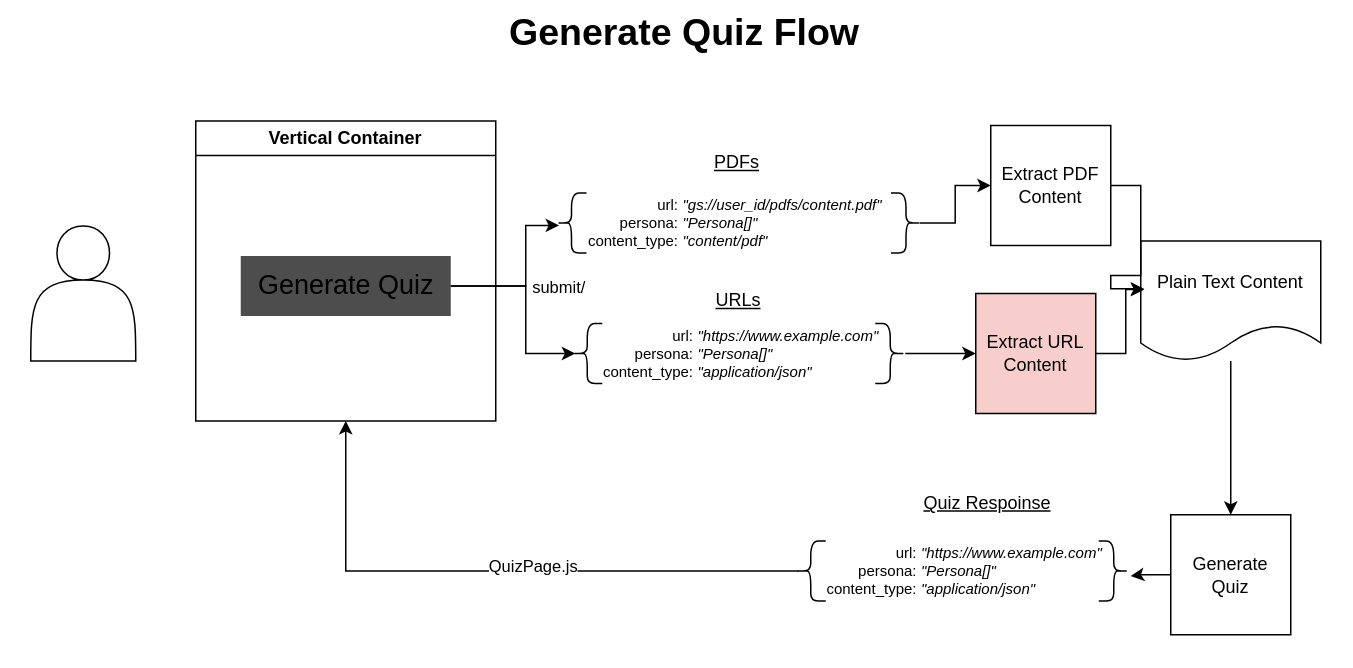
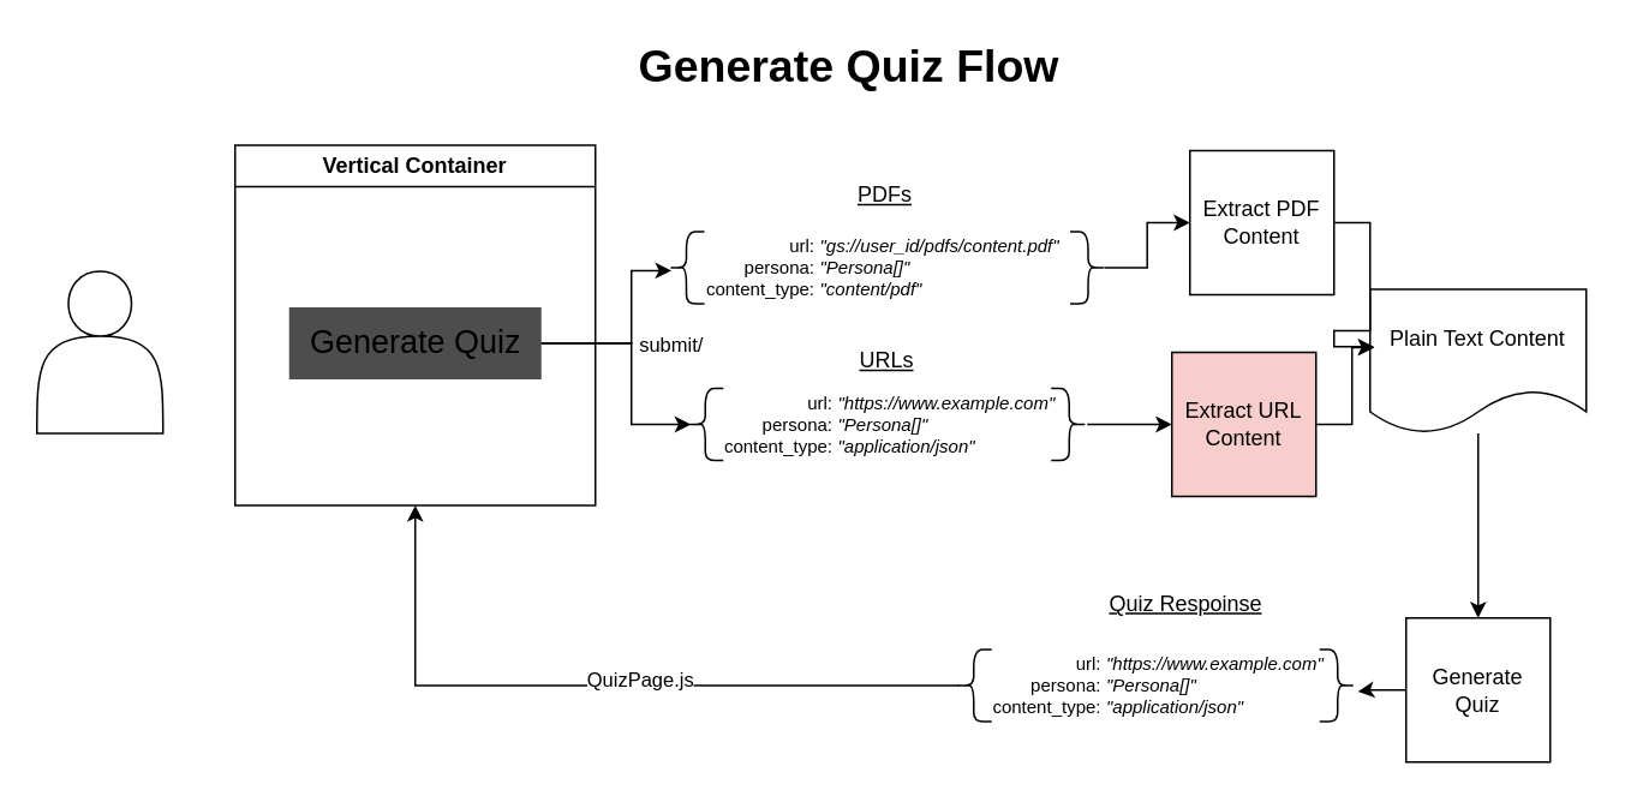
  <mxCell id="0" />
  <mxCell id="1" parent="0" />
  <mxCell id="2" value="" style="shape=actor;whiteSpace=wrap;html=1;" parent="1" vertex="1"><mxGeometry x="20" y="150" width="70" height="90" as="geometry" /></mxCell>
  <mxCell id="3" value="Vertical Container" style="swimlane;whiteSpace=wrap;html=1;fillColor=default;labelBackgroundColor=none;swimlaneFillColor=default;" parent="1" vertex="1"><mxGeometry x="130" y="80" width="200" height="200" as="geometry"><mxRectangle x="225" y="185" width="140" height="30" as="alternateBounds" /></mxGeometry></mxCell>
  <mxCell id="4" value="Generate Quiz" style="text;html=1;align=center;verticalAlign=middle;resizable=0;points=[];autosize=1;strokeColor=none;fillColor=#4D4D4D;fontSize=18;labelBackgroundColor=none;gradientColor=none;" parent="3" vertex="1"><mxGeometry x="30" y="90" width="140" height="40" as="geometry" /></mxCell>
  <mxCell id="5" style="edgeStyle=orthogonalEdgeStyle;rounded=0;orthogonalLoop=1;jettySize=auto;html=1;" parent="1" source="4" target="11" edge="1"><mxGeometry relative="1" as="geometry"><mxPoint x="440" y="190" as="targetPoint" /><Array as="points"><mxPoint x="350" y="190" /><mxPoint x="350" y="235" /></Array></mxGeometry></mxCell>
  <mxCell id="6" value="submit/" style="edgeLabel;html=1;align=center;verticalAlign=middle;resizable=0;points=[];" parent="5" vertex="1" connectable="0"><mxGeometry x="0.01" y="-2" relative="1" as="geometry"><mxPoint x="23" y="-15" as="offset" /></mxGeometry></mxCell>
  <mxCell id="7" value="" style="group" parent="1" vertex="1" connectable="0"><mxGeometry x="381" y="215" width="222" height="45" as="geometry" /></mxCell>
  <mxCell id="8" value="" style="shape=curlyBracket;whiteSpace=wrap;html=1;rounded=1;labelPosition=left;verticalLabelPosition=middle;align=right;verticalAlign=middle;" parent="7" vertex="1"><mxGeometry width="20" height="40" as="geometry" /></mxCell>
  <mxCell id="9" value="" style="group" parent="7" vertex="1" connectable="0"><mxGeometry x="22" width="200" height="45" as="geometry" /></mxCell>
  <mxCell id="10" value="" style="shape=curlyBracket;whiteSpace=wrap;html=1;rounded=1;flipH=1;labelPosition=right;verticalLabelPosition=middle;align=left;verticalAlign=middle;" parent="9" vertex="1"><mxGeometry x="180" width="20" height="40" as="geometry" /></mxCell>
  <mxCell id="11" value="&lt;div style=&quot;font-size: 10px;&quot;&gt;&lt;span style=&quot;font-size: 10px; background-color: initial;&quot;&gt;url:&lt;/span&gt;&lt;/div&gt;&lt;div style=&quot;font-size: 10px;&quot;&gt;&lt;div style=&quot;font-size: 10px;&quot;&gt;&lt;span style=&quot;background-color: initial; font-size: 10px;&quot;&gt;persona:&lt;/span&gt;&lt;/div&gt;&lt;div style=&quot;font-size: 10px;&quot;&gt;&lt;span style=&quot;background-color: initial; font-size: 10px;&quot;&gt;content_type:&lt;/span&gt;&lt;/div&gt;&lt;/div&gt;" style="text;html=1;align=right;verticalAlign=middle;resizable=0;points=[];autosize=1;strokeColor=none;fillColor=none;fontSize=10;labelBackgroundColor=none;gradientColor=none;fontStyle=0" parent="9" vertex="1"><mxGeometry x="-20" y="-5" width="80" height="50" as="geometry" /></mxCell>
  <mxCell id="12" value="&lt;div style=&quot;font-size: 10px;&quot;&gt;&lt;font style=&quot;font-size: 10px;&quot;&gt;&quot;https://www.example.com&quot;&lt;/font&gt;&lt;/div&gt;&lt;div style=&quot;font-size: 10px;&quot;&gt;&lt;font style=&quot;font-size: 10px;&quot;&gt;&quot;Persona[]&quot;&lt;/font&gt;&lt;/div&gt;&lt;div style=&quot;font-size: 10px;&quot;&gt;&lt;font style=&quot;font-size: 10px;&quot;&gt;&quot;application/json&quot;&lt;/font&gt;&lt;/div&gt;" style="text;html=1;align=left;verticalAlign=middle;resizable=0;points=[];autosize=1;strokeColor=none;fillColor=none;fontSize=10;labelBackgroundColor=none;gradientColor=none;fontStyle=2" parent="9" vertex="1"><mxGeometry x="60" y="-5" width="140" height="50" as="geometry" /></mxCell>
  <mxCell id="13" value="" style="shape=curlyBracket;whiteSpace=wrap;html=1;rounded=1;labelPosition=left;verticalLabelPosition=middle;align=right;verticalAlign=middle;" parent="1" vertex="1"><mxGeometry x="370.5" y="128" width="20" height="40" as="geometry" /></mxCell>
  <mxCell id="14" value="" style="shape=curlyBracket;whiteSpace=wrap;html=1;rounded=1;flipH=1;labelPosition=right;verticalLabelPosition=middle;align=left;verticalAlign=middle;" parent="1" vertex="1"><mxGeometry x="593.5" y="128" width="20" height="40" as="geometry" /></mxCell>
  <mxCell id="15" value="&lt;div style=&quot;font-size: 10px;&quot;&gt;&lt;span style=&quot;font-size: 10px; background-color: initial;&quot;&gt;url:&lt;/span&gt;&lt;/div&gt;&lt;div style=&quot;font-size: 10px;&quot;&gt;&lt;div style=&quot;font-size: 10px;&quot;&gt;&lt;span style=&quot;background-color: initial; font-size: 10px;&quot;&gt;persona:&lt;/span&gt;&lt;/div&gt;&lt;div style=&quot;font-size: 10px;&quot;&gt;&lt;span style=&quot;background-color: initial; font-size: 10px;&quot;&gt;content_type:&lt;/span&gt;&lt;/div&gt;&lt;/div&gt;" style="text;html=1;align=right;verticalAlign=middle;resizable=0;points=[];autosize=1;strokeColor=none;fillColor=none;fontSize=10;labelBackgroundColor=none;gradientColor=none;fontStyle=0" parent="1" vertex="1"><mxGeometry x="372.5" y="123" width="80" height="50" as="geometry" /></mxCell>
  <mxCell id="16" style="edgeStyle=orthogonalEdgeStyle;rounded=0;orthogonalLoop=1;jettySize=auto;html=1;entryX=0;entryY=0.5;entryDx=0;entryDy=0;" parent="1" source="17" target="24" edge="1"><mxGeometry relative="1" as="geometry" /></mxCell>
  <mxCell id="17" value="&quot;gs://user_id/pdfs/content.pdf&quot;&lt;br&gt;&quot;Persona[]&quot;&lt;br&gt;&quot;content/pdf&quot;" style="text;align=left;verticalAlign=middle;resizable=0;points=[];autosize=1;strokeColor=none;fillColor=none;fontSize=10;labelBackgroundColor=none;gradientColor=none;fontStyle=2;html=1;" parent="1" vertex="1"><mxGeometry x="452.5" y="123" width="160" height="50" as="geometry" /></mxCell>
  <mxCell id="18" value="&lt;u&gt;PDFs&lt;/u&gt;" style="text;html=1;align=center;verticalAlign=middle;whiteSpace=wrap;rounded=0;" parent="1" vertex="1"><mxGeometry x="460.5" y="93" width="60" height="30" as="geometry" /></mxCell>
  <mxCell id="19" value="&lt;u&gt;URLs&lt;/u&gt;" style="text;html=1;align=center;verticalAlign=middle;whiteSpace=wrap;rounded=0;" parent="1" vertex="1"><mxGeometry x="462" y="185" width="60" height="30" as="geometry" /></mxCell>
  <mxCell id="20" value="Extract URL Content" style="whiteSpace=wrap;html=1;aspect=fixed;fillColor=#f8cecc;" parent="1" vertex="1"><mxGeometry x="650" y="195" width="80" height="80" as="geometry" /></mxCell>
  <mxCell id="21" style="edgeStyle=orthogonalEdgeStyle;rounded=0;orthogonalLoop=1;jettySize=auto;html=1;" parent="1" source="12" target="20" edge="1"><mxGeometry relative="1" as="geometry" /></mxCell>
  <mxCell id="22" style="edgeStyle=orthogonalEdgeStyle;rounded=0;orthogonalLoop=1;jettySize=auto;html=1;" parent="1" source="23" target="28" edge="1"><mxGeometry relative="1" as="geometry" /></mxCell>
  <mxCell id="23" value="Plain Text Content" style="shape=document;whiteSpace=wrap;html=1;boundedLbl=1;" parent="1" vertex="1"><mxGeometry x="760" y="160" width="120" height="80" as="geometry" /></mxCell>
  <mxCell id="24" value="Extract PDF Content" style="whiteSpace=wrap;html=1;aspect=fixed;" parent="1" vertex="1"><mxGeometry x="660" y="83" width="80" height="80" as="geometry" /></mxCell>
  <mxCell id="25" style="edgeStyle=orthogonalEdgeStyle;rounded=0;orthogonalLoop=1;jettySize=auto;html=1;entryX=-0.003;entryY=0.532;entryDx=0;entryDy=0;entryPerimeter=0;" parent="1" source="4" target="15" edge="1"><mxGeometry relative="1" as="geometry"><Array as="points"><mxPoint x="350" y="190" /><mxPoint x="350" y="150" /></Array></mxGeometry></mxCell>
  <mxCell id="26" style="edgeStyle=orthogonalEdgeStyle;rounded=0;orthogonalLoop=1;jettySize=auto;html=1;entryX=0.02;entryY=0.399;entryDx=0;entryDy=0;entryPerimeter=0;" parent="1" source="24" target="23" edge="1"><mxGeometry relative="1" as="geometry" /></mxCell>
  <mxCell id="27" style="edgeStyle=orthogonalEdgeStyle;rounded=0;orthogonalLoop=1;jettySize=auto;html=1;entryX=0.02;entryY=0.404;entryDx=0;entryDy=0;entryPerimeter=0;" parent="1" source="20" target="23" edge="1"><mxGeometry relative="1" as="geometry" /></mxCell>
  <mxCell id="28" value="Generate Quiz" style="whiteSpace=wrap;html=1;aspect=fixed;" parent="1" vertex="1"><mxGeometry x="780" y="342.5" width="80" height="80" as="geometry" /></mxCell>
  <mxCell id="29" value="" style="group" parent="1" vertex="1" connectable="0"><mxGeometry x="530" y="360" width="222" height="45" as="geometry" /></mxCell>
  <mxCell id="30" value="" style="shape=curlyBracket;whiteSpace=wrap;html=1;rounded=1;labelPosition=left;verticalLabelPosition=middle;align=right;verticalAlign=middle;" parent="29" vertex="1"><mxGeometry width="20" height="40" as="geometry" /></mxCell>
  <mxCell id="31" value="" style="group" parent="29" vertex="1" connectable="0"><mxGeometry x="22" width="200" height="45" as="geometry" /></mxCell>
  <mxCell id="32" value="" style="shape=curlyBracket;whiteSpace=wrap;html=1;rounded=1;flipH=1;labelPosition=right;verticalLabelPosition=middle;align=left;verticalAlign=middle;" parent="31" vertex="1"><mxGeometry x="180" width="20" height="40" as="geometry" /></mxCell>
  <mxCell id="33" value="&lt;div style=&quot;font-size: 10px;&quot;&gt;&lt;span style=&quot;font-size: 10px; background-color: initial;&quot;&gt;url:&lt;/span&gt;&lt;/div&gt;&lt;div style=&quot;font-size: 10px;&quot;&gt;&lt;div style=&quot;font-size: 10px;&quot;&gt;&lt;span style=&quot;background-color: initial; font-size: 10px;&quot;&gt;persona:&lt;/span&gt;&lt;/div&gt;&lt;div style=&quot;font-size: 10px;&quot;&gt;&lt;span style=&quot;background-color: initial; font-size: 10px;&quot;&gt;content_type:&lt;/span&gt;&lt;/div&gt;&lt;/div&gt;" style="text;html=1;align=right;verticalAlign=middle;resizable=0;points=[];autosize=1;strokeColor=none;fillColor=none;fontSize=10;labelBackgroundColor=none;gradientColor=none;fontStyle=0" parent="31" vertex="1"><mxGeometry x="-20" y="-5" width="80" height="50" as="geometry" /></mxCell>
  <mxCell id="34" value="&lt;div style=&quot;font-size: 10px;&quot;&gt;&lt;font style=&quot;font-size: 10px;&quot;&gt;&quot;https://www.example.com&quot;&lt;/font&gt;&lt;/div&gt;&lt;div style=&quot;font-size: 10px;&quot;&gt;&lt;font style=&quot;font-size: 10px;&quot;&gt;&quot;Persona[]&quot;&lt;/font&gt;&lt;/div&gt;&lt;div style=&quot;font-size: 10px;&quot;&gt;&lt;font style=&quot;font-size: 10px;&quot;&gt;&quot;application/json&quot;&lt;/font&gt;&lt;/div&gt;" style="text;html=1;align=left;verticalAlign=middle;resizable=0;points=[];autosize=1;strokeColor=none;fillColor=none;fontSize=10;labelBackgroundColor=none;gradientColor=none;fontStyle=2" parent="31" vertex="1"><mxGeometry x="60" y="-5" width="140" height="50" as="geometry" /></mxCell>
  <mxCell id="35" style="edgeStyle=orthogonalEdgeStyle;rounded=0;orthogonalLoop=1;jettySize=auto;html=1;entryX=1.009;entryY=0.568;entryDx=0;entryDy=0;entryPerimeter=0;" parent="1" source="28" target="34" edge="1"><mxGeometry relative="1" as="geometry" /></mxCell>
  <mxCell id="36" style="edgeStyle=orthogonalEdgeStyle;rounded=0;orthogonalLoop=1;jettySize=auto;html=1;entryX=0.5;entryY=1;entryDx=0;entryDy=0;" parent="1" source="33" target="3" edge="1"><mxGeometry relative="1" as="geometry" /></mxCell>
  <mxCell id="37" value="QuizPage.js" style="edgeLabel;html=1;align=center;verticalAlign=middle;resizable=0;points=[];" parent="36" vertex="1" connectable="0"><mxGeometry x="-0.114" y="-4" relative="1" as="geometry"><mxPoint as="offset" /></mxGeometry></mxCell>
  <mxCell id="38" value="&lt;u&gt;Quiz Respoinse&lt;/u&gt;" style="text;html=1;align=center;verticalAlign=middle;whiteSpace=wrap;rounded=0;" vertex="1" parent="1"><mxGeometry x="612.5" y="320" width="90" height="30" as="geometry" /></mxCell>
- <mxCell id="39" value="&lt;font style=&quot;font-size: 25px;&quot;&gt;Generate Quiz Flow&lt;/font&gt;" style="text;html=1;strokeColor=none;fillColor=none;align=center;verticalAlign=middle;whiteSpace=wrap;rounded=0;fontStyle=1" vertex="1" parent="1"><mxGeometry x="337" y="5" width="238" height="30" as="geometry" /></mxCell>
+ <mxCell id="39" value="&lt;font style=&quot;font-size: 25px;&quot;&gt;Generate Quiz Flow&lt;/font&gt;" style="text;html=1;strokeColor=none;fillColor=none;align=center;verticalAlign=middle;whiteSpace=wrap;rounded=0;fontStyle=1" vertex="1" parent="1"><mxGeometry x="352" y="20" width="238" height="30" as="geometry" /></mxCell>
